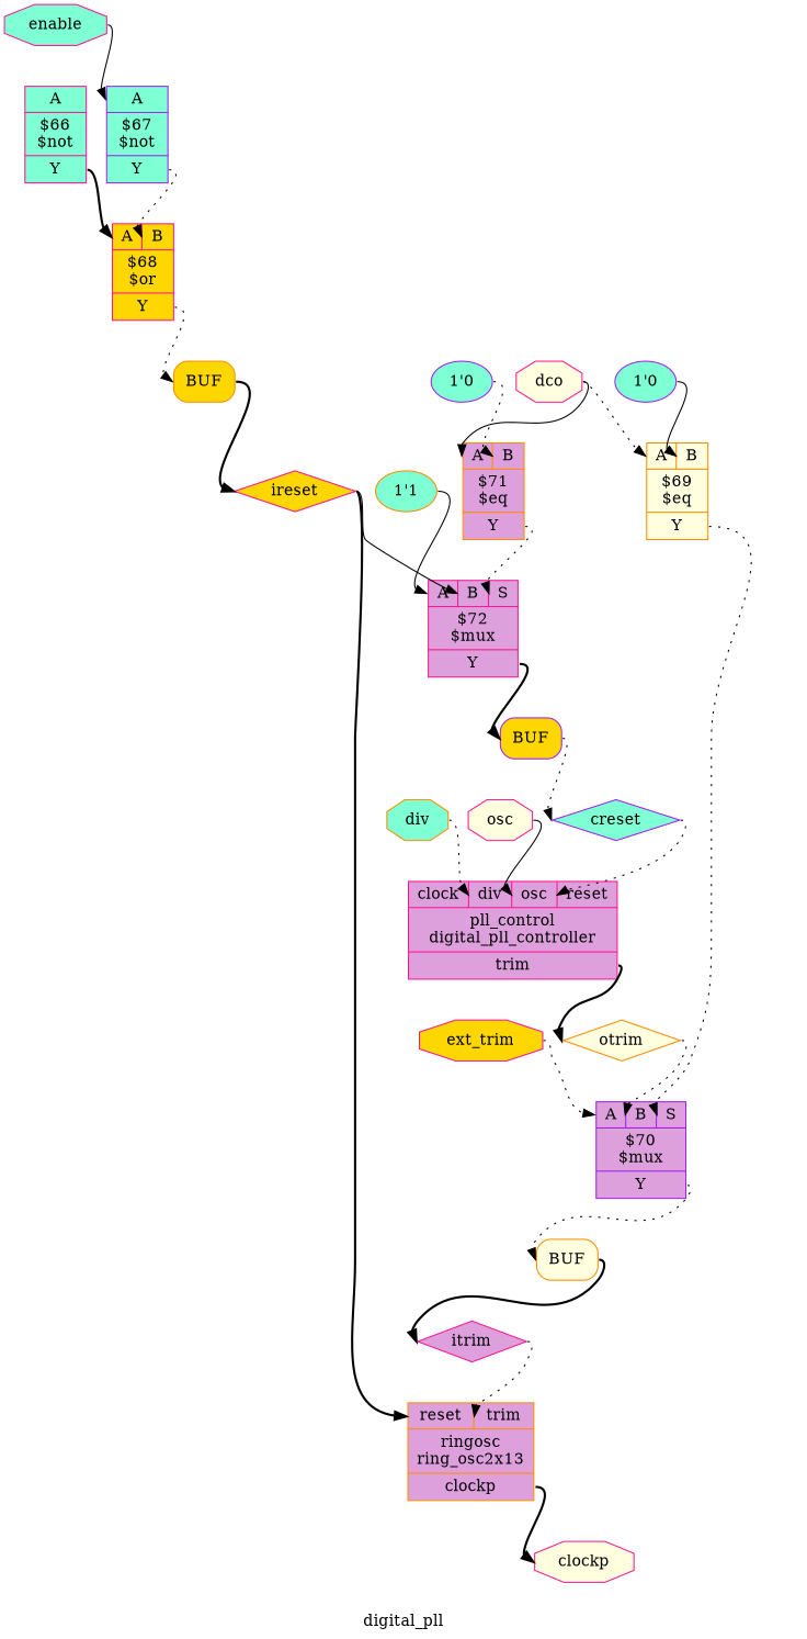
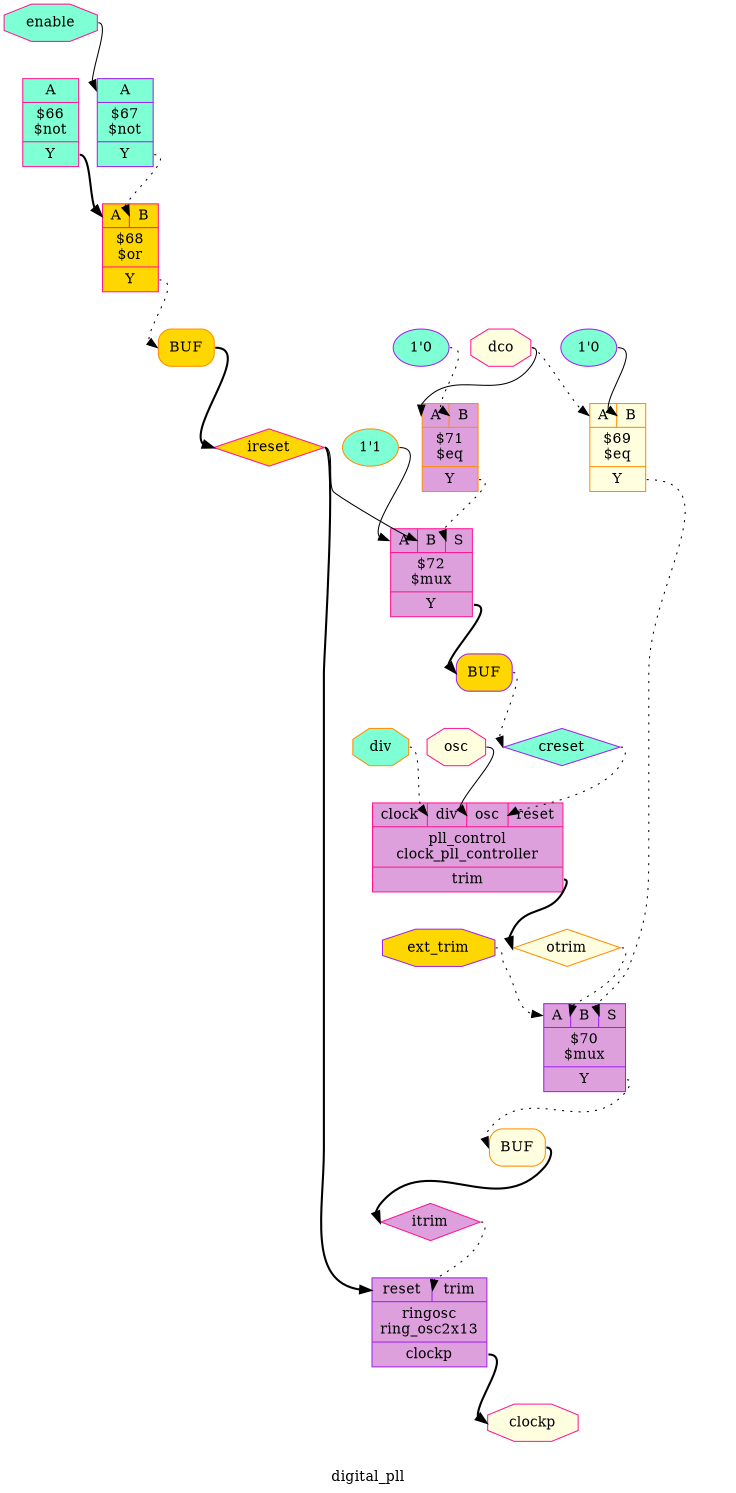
  digraph {
    label=digital_pll
    rankdir=TB
    remincross=true
    node [color=deeppink fillcolor=aquamarine shape=record style=filled]
    edge [color=black headport="p24:w" style=dotted tailport=e]
    n1 [fillcolor=gold fontcolor=black label=ireset shape=diamond]
-   n2 [color=darkorange fillcolor=plum label="{{<p20> reset|<p21> trim}|ringosc\nring_osc2x13|{<p12> clockp}}"]
+   n2 [color=purple fillcolor=plum label="{{<p20> reset|<p21> trim}|ringosc\nring_osc2x13|{<p12> clockp}}"]
    n3 [fillcolor=plum label="{{<p24> A|<p25> B|<p26> S}|$72\n$mux|{<p27> Y}}"]
    n4 [fillcolor=lightyellow fontcolor=black label=clockp shape=octagon]
    n5 [color=purple fillcolor=gold label=BUF shape=box style="rounded,filled"]
    n6 [color=purple fontcolor=black label=creset shape=diamond]
-   n7 [fillcolor=plum label="{{<p19> clock|<p15> div|<p16> osc|<p20> reset}|pll_control\ndigital_pll_controller|{<p21> trim}}"]
+   n7 [fillcolor=plum label="{{<p19> clock|<p15> div|<p16> osc|<p20> reset}|pll_control\nclock_pll_controller|{<p21> trim}}"]
    n8 [color=darkorange fillcolor=lightyellow fontcolor=black label=otrim shape=diamond]
    n9 [color=purple fillcolor=plum label="{{<p24> A|<p25> B|<p26> S}|$70\n$mux|{<p27> Y}}"]
    n10 [color=darkorange fillcolor=lightyellow label=BUF shape=box style="rounded,filled"]
    n11 [fillcolor=plum fontcolor=black label=itrim shape=diamond]
-   n12 [fillcolor=gold fontcolor=black label=ext_trim shape=octagon]
+   n12 [color=purple fillcolor=gold fontcolor=black label=ext_trim shape=octagon]
    n13 [fillcolor=lightyellow fontcolor=black label=dco shape=octagon]
    n14 [color=darkorange fillcolor=plum label="{{<p24> A|<p25> B}|$71\n$eq|{<p27> Y}}"]
    n15 [color=darkorange fillcolor=lightyellow label="{{<p24> A|<p25> B}|$69\n$eq|{<p27> Y}}"]
    n16 [color=darkorange fontcolor=black label=div shape=octagon]
    n17 [fillcolor=lightyellow fontcolor=black label=osc shape=octagon]
    n18 [fontcolor=black label=enable shape=octagon]
    n19 [color=purple label="{{<p24> A}|$67\n$not|{<p27> Y}}"]
    n20 [fillcolor=gold label="{{<p24> A|<p25> B}|$68\n$or|{<p27> Y}}"]
    n21 [label="{{<p24> A}|$66\n$not|{<p27> Y}}"]
    n22 [color=darkorange label="1'1" shape=""]
    n23 [color=purple label="1'0" shape=""]
    n24 [color=purple label="1'0" shape=""]
    n25 [color=darkorange fillcolor=gold label=BUF shape=box style="rounded,filled"]
    n1 -> n2 [headport="p20:w" style=bold]
    n1 -> n3 [headport="p25:w" style=solid]
    n2 -> n4 [headport=w style=bold tailport="p12:e"]
    n3 -> n5 [headport="w:w" style=bold tailport="p27:e"]
    n5 -> n6 [headport=w tailport="e:e"]
    n6 -> n7 [headport="p20:w"]
    n7 -> n8 [headport=w style=bold tailport="p21:e"]
    n8 -> n9 [headport="p25:w"]
    n9 -> n10 [headport="w:w" tailport="p27:e"]
    n10 -> n11 [headport=w style=bold tailport="e:e"]
    n11 -> n2 [headport="p21:w"]
    n12 -> n9
    n13 -> n14 [style=solid]
    n13 -> n15
    n14 -> n3 [headport="p26:w" tailport="p27:e"]
    n15 -> n9 [headport="p26:w" tailport="p27:e"]
    n16 -> n7 [headport="p15:w"]
    n17 -> n7 [headport="p16:w" style=solid]
    n18 -> n19 [style=solid]
    n19 -> n20 [headport="p25:w" tailport="p27:e"]
    n20 -> n25 [headport="w:w" tailport="p27:e"]
    n21 -> n20 [style=bold tailport="p27:e"]
    n22 -> n3 [style=solid]
    n23 -> n14 [headport="p25:w"]
    n24 -> n15 [headport="p25:w" style=solid]
    n25 -> n1 [headport=w style=bold tailport="e:e"]
  }
